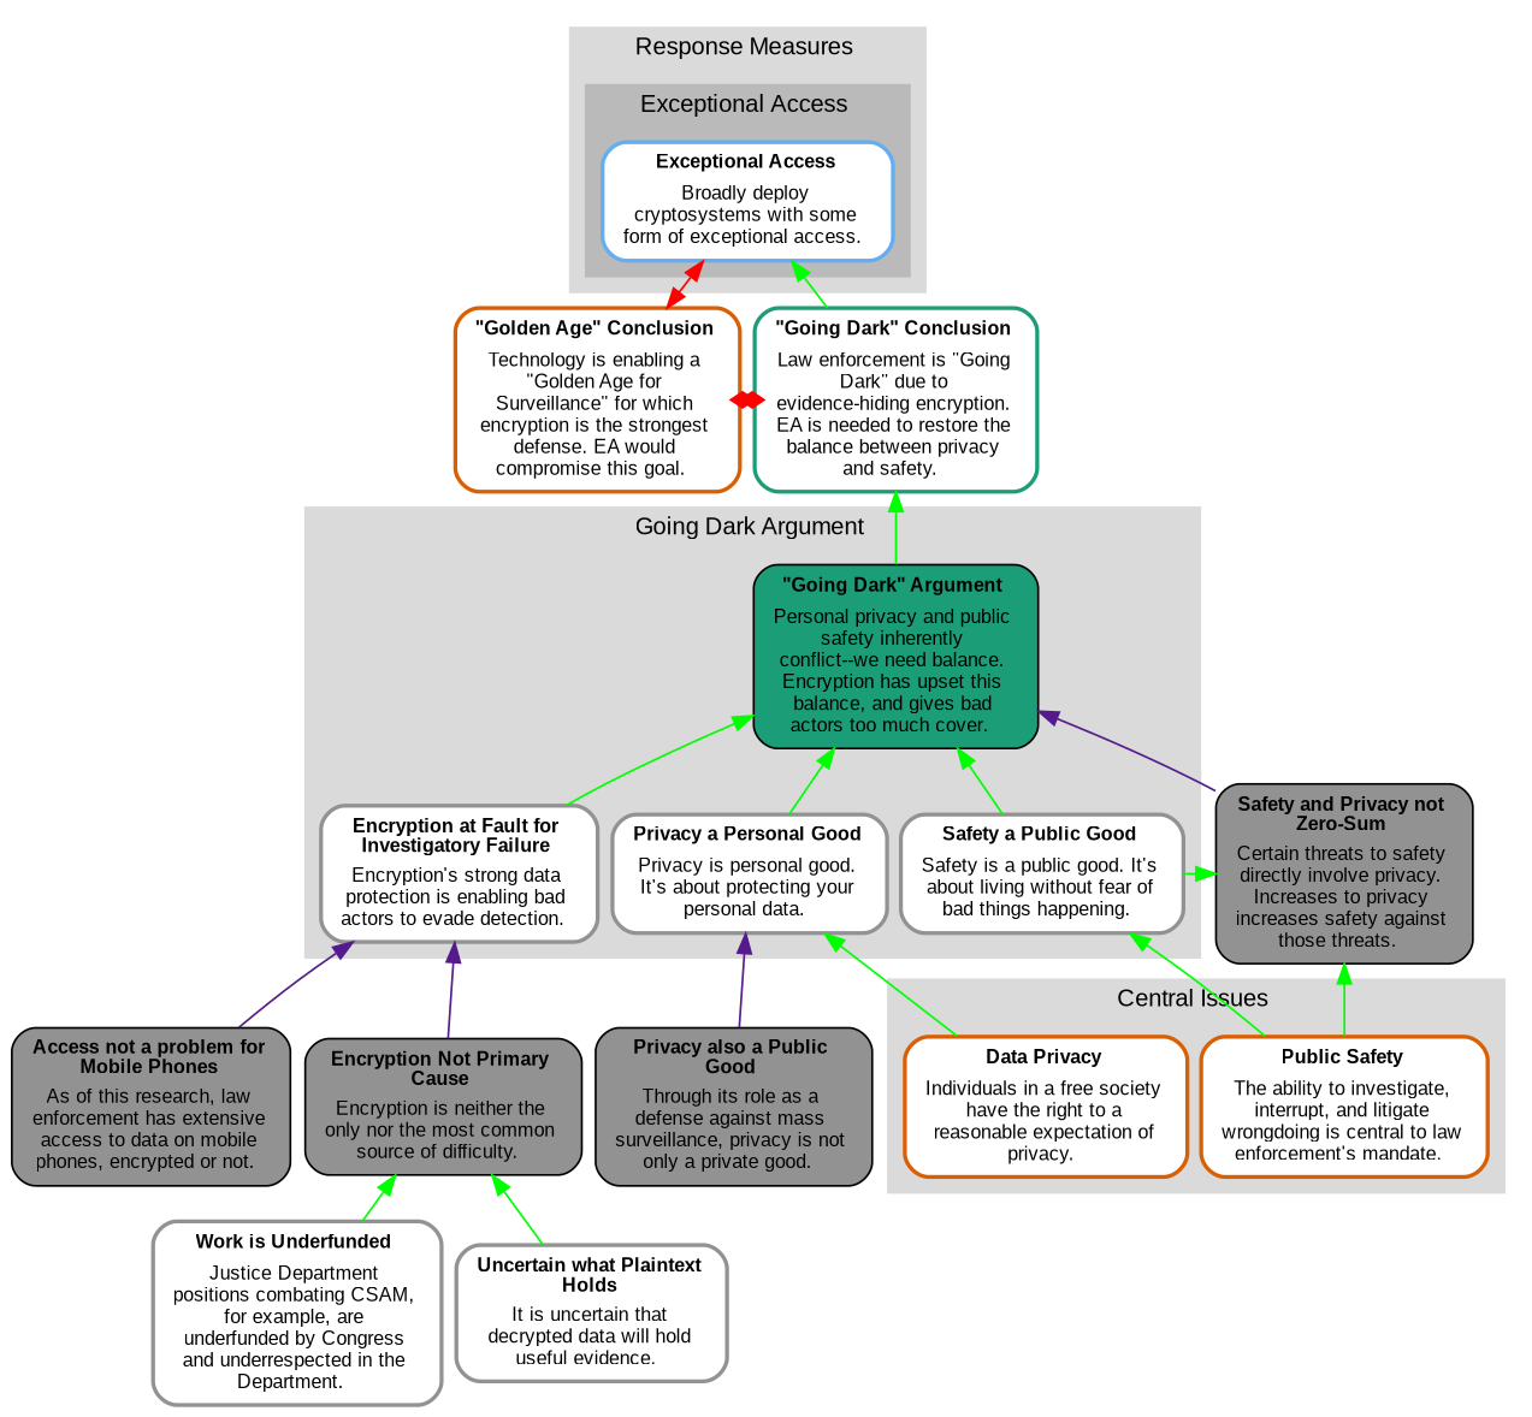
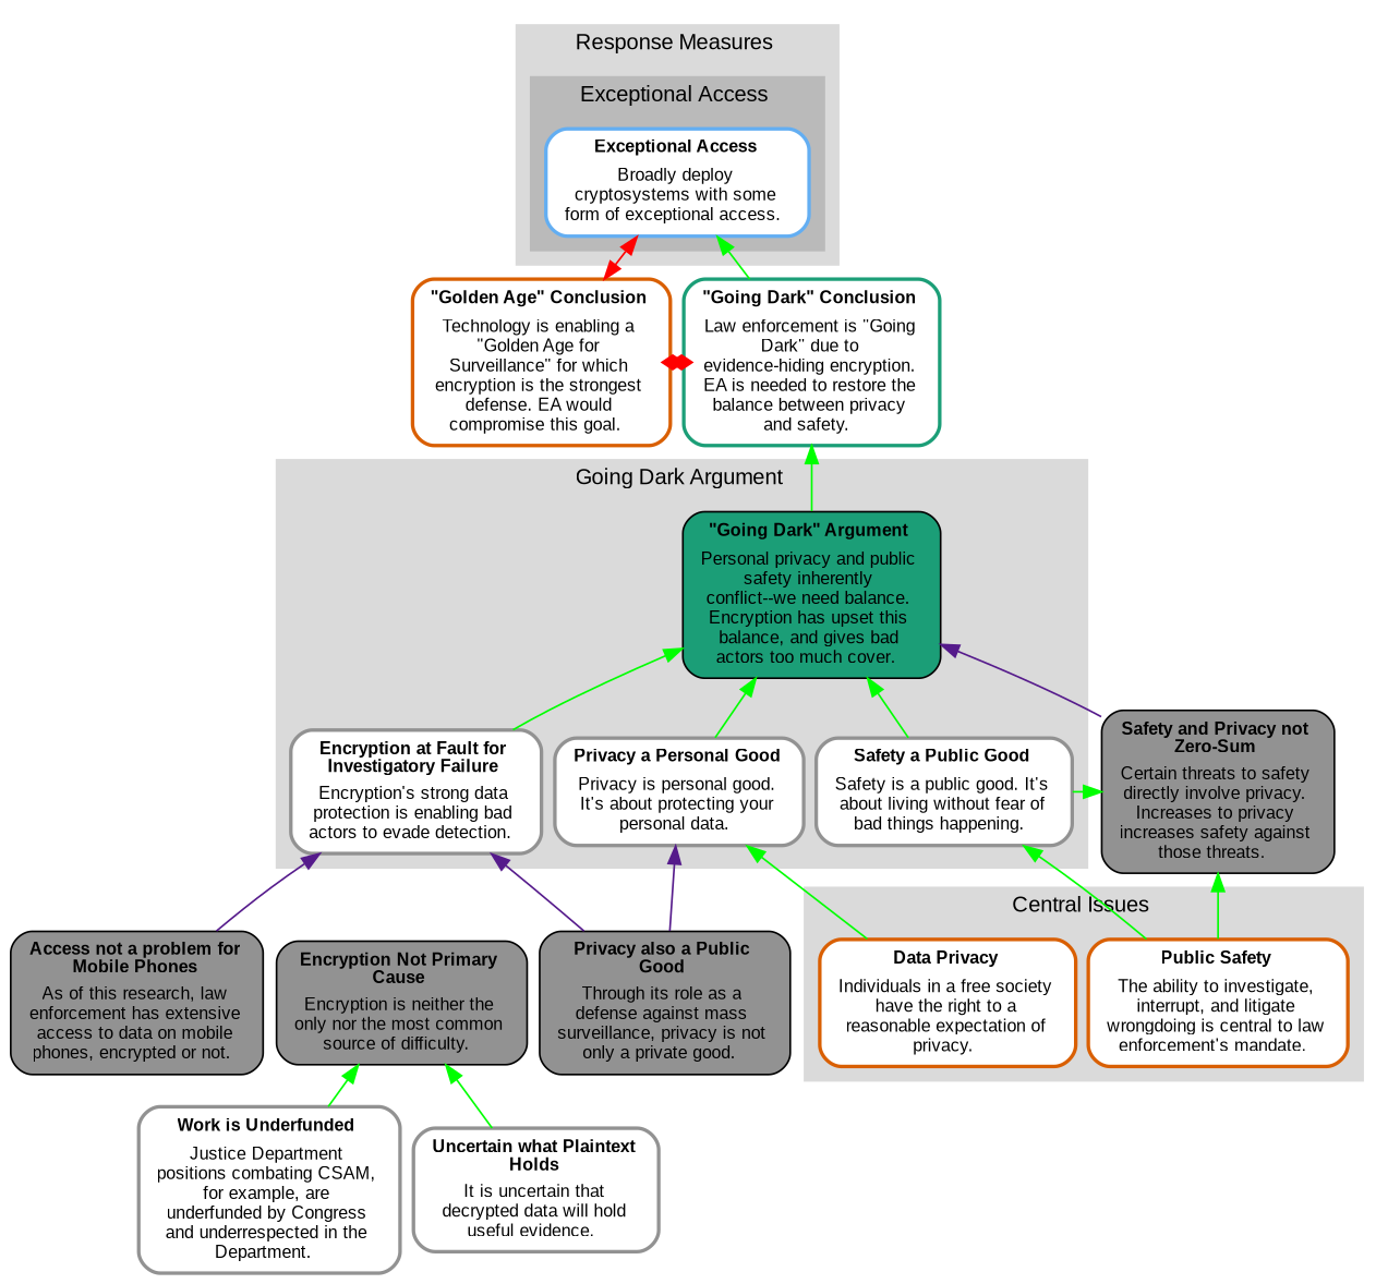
  digraph {
    concentrate=false
    nodesep=0.1
    rankdir=BT
    ranksep=0.25
    node [fillcolor=white fontcolor="#000000" margin="0.11,0.055" shape=box style="filled,rounded,bold" type="statement-map-node" labelfontcolor=white]
    edge [arrowsize=1 color="#00ff00" penwidth=1 type=support]
    n1 [fillcolor="#929292" label=<<TABLE WIDTH="0" ALIGN="CENTER" BORDER="0" CELLSPACING="0"><TR><TD WIDTH="0" ALIGN="TEXT" BALIGN="CENTER"><FONT FACE="arial" POINT-SIZE="10" COLOR="#000000"><B>Access&#x20;not&#x20;a&#x20;problem&#x20;for&#x20;<BR/>Mobile&#x20;Phones&#x20;</B></FONT></TD></TR><TR><TD ALIGN="TEXT" WIDTH="0" BALIGN="CENTER"><FONT FACE="arial" POINT-SIZE="10" COLOR="#000000">As&#x20;of&#x20;this&#x20;research&#x2C;&#x20;law&#x20;<BR/>enforcement&#x20;has&#x20;extensive&#x20;<BR/>access&#x20;to&#x20;data&#x20;on&#x20;mobile&#x20;<BR/>phones&#x2C;&#x20;encrypted&#x20;or&#x20;not.&#x20;&#x20;</FONT></TD></TR></TABLE>> style="filled,rounded" type="argument-map-node" labelfontcolor=""]
    n2 [color="#1b9e77" label=<<TABLE WIDTH="0" ALIGN="CENTER" BORDER="0" CELLSPACING="0"><TR><TD WIDTH="0" ALIGN="TEXT" BALIGN="CENTER"><FONT FACE="arial" POINT-SIZE="10" COLOR="#000000"><B>&#x22;Going&#x20;Dark&#x22;&#x20;Conclusion&#x20;</B></FONT></TD></TR><TR><TD ALIGN="TEXT" WIDTH="0" BALIGN="CENTER"><FONT FACE="arial" POINT-SIZE="10" COLOR="#000000">Law&#x20;enforcement&#x20;is&#x20;&#x22;Going&#x20;<BR/>Dark&#x22;&#x20;due&#x20;to&#x20;<BR/>evidence-hiding&#x20;encryption.&#x20;<BR/>EA&#x20;is&#x20;needed&#x20;to&#x20;restore&#x20;the&#x20;<BR/>balance&#x20;between&#x20;privacy&#x20;<BR/>and&#x20;safety.&#x20;&#x20;</FONT></TD></TR></TABLE>>]
    n3 [color="#d95f02" label=<<TABLE WIDTH="0" ALIGN="CENTER" BORDER="0" CELLSPACING="0"><TR><TD WIDTH="0" ALIGN="TEXT" BALIGN="CENTER"><FONT FACE="arial" POINT-SIZE="10" COLOR="#000000"><B>&#x22;Golden&#x20;Age&#x22;&#x20;Conclusion&#x20;</B></FONT></TD></TR><TR><TD ALIGN="TEXT" WIDTH="0" BALIGN="CENTER"><FONT FACE="arial" POINT-SIZE="10" COLOR="#000000">Technology&#x20;is&#x20;enabling&#x20;a&#x20;<BR/>&#x22;Golden&#x20;Age&#x20;for&#x20;<BR/>Surveillance&#x22;&#x20;for&#x20;which&#x20;<BR/>encryption&#x20;is&#x20;the&#x20;strongest&#x20;<BR/>defense.&#x20;EA&#x20;would&#x20;<BR/>compromise&#x20;this&#x20;goal.&#x20;&#x20;</FONT></TD></TR></TABLE>>]
    n4 [color="#d95f02" label=<<TABLE WIDTH="0" ALIGN="CENTER" BORDER="0" CELLSPACING="0"><TR><TD WIDTH="0" ALIGN="TEXT" BALIGN="CENTER"><FONT FACE="arial" POINT-SIZE="10" COLOR="#000000"><B>Public&#x20;Safety&#x20;</B></FONT></TD></TR><TR><TD ALIGN="TEXT" WIDTH="0" BALIGN="CENTER"><FONT FACE="arial" POINT-SIZE="10" COLOR="#000000">The&#x20;ability&#x20;to&#x20;investigate&#x2C;&#x20;<BR/>interrupt&#x2C;&#x20;and&#x20;litigate&#x20;<BR/>wrongdoing&#x20;is&#x20;central&#x20;to&#x20;law&#x20;<BR/>enforcement&#x27;s&#x20;mandate.&#x20;&#x20;</FONT></TD></TR></TABLE>>]
    n5 [color="#d95f02" label=<<TABLE WIDTH="0" ALIGN="CENTER" BORDER="0" CELLSPACING="0"><TR><TD WIDTH="0" ALIGN="TEXT" BALIGN="CENTER"><FONT FACE="arial" POINT-SIZE="10" COLOR="#000000"><B>Data&#x20;Privacy&#x20;</B></FONT></TD></TR><TR><TD ALIGN="TEXT" WIDTH="0" BALIGN="CENTER"><FONT FACE="arial" POINT-SIZE="10" COLOR="#000000">Individuals&#x20;in&#x20;a&#x20;free&#x20;society&#x20;<BR/>have&#x20;the&#x20;right&#x20;to&#x20;a&#x20;<BR/>reasonable&#x20;expectation&#x20;of&#x20;<BR/>privacy.&#x20;&#x20;</FONT></TD></TR></TABLE>>]
    n6 [color="#929292" label=<<TABLE WIDTH="0" ALIGN="CENTER" BORDER="0" CELLSPACING="0"><TR><TD WIDTH="0" ALIGN="TEXT" BALIGN="CENTER"><FONT FACE="arial" POINT-SIZE="10" COLOR="#000000"><B>Privacy&#x20;a&#x20;Personal&#x20;Good&#x20;</B></FONT></TD></TR><TR><TD ALIGN="TEXT" WIDTH="0" BALIGN="CENTER"><FONT FACE="arial" POINT-SIZE="10" COLOR="#000000">Privacy&#x20;is&#x20;personal&#x20;good.&#x20;<BR/>It&#x27;s&#x20;about&#x20;protecting&#x20;your&#x20;<BR/>personal&#x20;data.&#x20;&#x20;</FONT></TD></TR></TABLE>>]
    n7 [color="#929292" label=<<TABLE WIDTH="0" ALIGN="CENTER" BORDER="0" CELLSPACING="0"><TR><TD WIDTH="0" ALIGN="TEXT" BALIGN="CENTER"><FONT FACE="arial" POINT-SIZE="10" COLOR="#000000"><B>Safety&#x20;a&#x20;Public&#x20;Good&#x20;</B></FONT></TD></TR><TR><TD ALIGN="TEXT" WIDTH="0" BALIGN="CENTER"><FONT FACE="arial" POINT-SIZE="10" COLOR="#000000">Safety&#x20;is&#x20;a&#x20;public&#x20;good.&#x20;It&#x27;s&#x20;<BR/>about&#x20;living&#x20;without&#x20;fear&#x20;of&#x20;<BR/>bad&#x20;things&#x20;happening.&#x20;&#x20;</FONT></TD></TR></TABLE>>]
    n8 [color="#929292" label=<<TABLE WIDTH="0" ALIGN="CENTER" BORDER="0" CELLSPACING="0"><TR><TD WIDTH="0" ALIGN="TEXT" BALIGN="CENTER"><FONT FACE="arial" POINT-SIZE="10" COLOR="#000000"><B>Encryption&#x20;at&#x20;Fault&#x20;for&#x20;<BR/>Investigatory&#x20;Failure&#x20;</B></FONT></TD></TR><TR><TD ALIGN="TEXT" WIDTH="0" BALIGN="CENTER"><FONT FACE="arial" POINT-SIZE="10" COLOR="#000000">Encryption&#x27;s&#x20;strong&#x20;data&#x20;<BR/>protection&#x20;is&#x20;enabling&#x20;bad&#x20;<BR/>actors&#x20;to&#x20;evade&#x20;detection.&#x20;&#x20;</FONT></TD></TR></TABLE>>]
    n9 [fillcolor="#1b9e77" label=<<TABLE WIDTH="0" ALIGN="CENTER" BORDER="0" CELLSPACING="0"><TR><TD WIDTH="0" ALIGN="TEXT" BALIGN="CENTER"><FONT FACE="arial" POINT-SIZE="10" COLOR="#000000"><B>&#x22;Going&#x20;Dark&#x22;&#x20;Argument&#x20;</B></FONT></TD></TR><TR><TD ALIGN="TEXT" WIDTH="0" BALIGN="CENTER"><FONT FACE="arial" POINT-SIZE="10" COLOR="#000000">Personal&#x20;privacy&#x20;and&#x20;public&#x20;<BR/>safety&#x20;inherently&#x20;<BR/>conflict--we&#x20;need&#x20;balance.&#x20;<BR/>Encryption&#x20;has&#x20;upset&#x20;this&#x20;<BR/>balance&#x2C;&#x20;and&#x20;gives&#x20;bad&#x20;<BR/>actors&#x20;too&#x20;much&#x20;cover.&#x20;&#x20;</FONT></TD></TR></TABLE>> style="filled,rounded" type="argument-map-node" labelfontcolor=""]
    n10 [color="#63AEF2" label=<<TABLE WIDTH="0" ALIGN="CENTER" BORDER="0" CELLSPACING="0"><TR><TD WIDTH="0" ALIGN="TEXT" BALIGN="CENTER"><FONT FACE="arial" POINT-SIZE="10" COLOR="#000000"><B>Exceptional&#x20;Access&#x20;</B></FONT></TD></TR><TR><TD ALIGN="TEXT" WIDTH="0" BALIGN="CENTER"><FONT FACE="arial" POINT-SIZE="10" COLOR="#000000">Broadly&#x20;deploy&#x20;<BR/>cryptosystems&#x20;with&#x20;some&#x20;<BR/>form&#x20;of&#x20;exceptional&#x20;access.&#x20;&#x20;</FONT></TD></TR></TABLE>>]
    n11 [fillcolor="#929292" label=<<TABLE WIDTH="0" ALIGN="CENTER" BORDER="0" CELLSPACING="0"><TR><TD WIDTH="0" ALIGN="TEXT" BALIGN="CENTER"><FONT FACE="arial" POINT-SIZE="10" COLOR="#000000"><B>Safety&#x20;and&#x20;Privacy&#x20;not&#x20;<BR/>Zero-Sum&#x20;</B></FONT></TD></TR><TR><TD ALIGN="TEXT" WIDTH="0" BALIGN="CENTER"><FONT FACE="arial" POINT-SIZE="10" COLOR="#000000">Certain&#x20;threats&#x20;to&#x20;safety&#x20;<BR/>directly&#x20;involve&#x20;privacy.&#x20;<BR/>Increases&#x20;to&#x20;privacy&#x20;<BR/>increases&#x20;safety&#x20;against&#x20;<BR/>those&#x20;threats.&#x20;&#x20;</FONT></TD></TR></TABLE>> style="filled,rounded" type="argument-map-node" labelfontcolor=""]
    n12 [color="#929292" label=<<TABLE WIDTH="0" ALIGN="CENTER" BORDER="0" CELLSPACING="0"><TR><TD WIDTH="0" ALIGN="TEXT" BALIGN="CENTER"><FONT FACE="arial" POINT-SIZE="10" COLOR="#000000"><B>Work&#x20;is&#x20;Underfunded&#x20;</B></FONT></TD></TR><TR><TD ALIGN="TEXT" WIDTH="0" BALIGN="CENTER"><FONT FACE="arial" POINT-SIZE="10" COLOR="#000000">Justice&#x20;Department&#x20;<BR/>positions&#x20;combating&#x20;CSAM&#x2C;&#x20;<BR/>for&#x20;example&#x2C;&#x20;are&#x20;<BR/>underfunded&#x20;by&#x20;Congress&#x20;<BR/>and&#x20;underrespected&#x20;in&#x20;the&#x20;<BR/>Department.&#x20;&#x20;</FONT></TD></TR></TABLE>>]
    n13 [fillcolor="#929292" label=<<TABLE WIDTH="0" ALIGN="CENTER" BORDER="0" CELLSPACING="0"><TR><TD WIDTH="0" ALIGN="TEXT" BALIGN="CENTER"><FONT FACE="arial" POINT-SIZE="10" COLOR="#000000"><B>Encryption&#x20;Not&#x20;Primary&#x20;<BR/>Cause&#x20;</B></FONT></TD></TR><TR><TD ALIGN="TEXT" WIDTH="0" BALIGN="CENTER"><FONT FACE="arial" POINT-SIZE="10" COLOR="#000000">Encryption&#x20;is&#x20;neither&#x20;the&#x20;<BR/>only&#x20;nor&#x20;the&#x20;most&#x20;common&#x20;<BR/>source&#x20;of&#x20;difficulty.&#x20;&#x20;</FONT></TD></TR></TABLE>> style="filled,rounded" type="argument-map-node" labelfontcolor=""]
    n14 [color="#929292" label=<<TABLE WIDTH="0" ALIGN="CENTER" BORDER="0" CELLSPACING="0"><TR><TD WIDTH="0" ALIGN="TEXT" BALIGN="CENTER"><FONT FACE="arial" POINT-SIZE="10" COLOR="#000000"><B>Uncertain&#x20;what&#x20;Plaintext&#x20;<BR/>Holds&#x20;</B></FONT></TD></TR><TR><TD ALIGN="TEXT" WIDTH="0" BALIGN="CENTER"><FONT FACE="arial" POINT-SIZE="10" COLOR="#000000">It&#x20;is&#x20;uncertain&#x20;that&#x20;<BR/>decrypted&#x20;data&#x20;will&#x20;hold&#x20;<BR/>useful&#x20;evidence.&#x20;&#x20;</FONT></TD></TR></TABLE>>]
    n15 [fillcolor="#929292" label=<<TABLE WIDTH="0" ALIGN="CENTER" BORDER="0" CELLSPACING="0"><TR><TD WIDTH="0" ALIGN="TEXT" BALIGN="CENTER"><FONT FACE="arial" POINT-SIZE="10" COLOR="#000000"><B>Privacy&#x20;also&#x20;a&#x20;Public&#x20;<BR/>Good&#x20;</B></FONT></TD></TR><TR><TD ALIGN="TEXT" WIDTH="0" BALIGN="CENTER"><FONT FACE="arial" POINT-SIZE="10" COLOR="#000000">Through&#x20;its&#x20;role&#x20;as&#x20;a&#x20;<BR/>defense&#x20;against&#x20;mass&#x20;<BR/>surveillance&#x2C;&#x20;privacy&#x20;is&#x20;not&#x20;<BR/>only&#x20;a&#x20;private&#x20;good.&#x20;&#x20;</FONT></TD></TR></TABLE>> style="filled,rounded" type="argument-map-node" labelfontcolor=""]
    subgraph sub_1 {
      rank=same
      n1
    }
    subgraph sub_2 {
      rank=same
      n2
      n3
    }
    subgraph cluster_3 {
      color="#DADADA"
      label=<<FONT FACE="arial" POINT-SIZE="12" COLOR="#000000">Central&#x20;Issues&#x20;</FONT>>
      labelloc=b
      style=filled
      n4
      n5
    }
    subgraph cluster_4 {
      color="#DADADA"
      label=<<FONT FACE="arial" POINT-SIZE="12" COLOR="#000000">Going&#x20;Dark&#x20;Argument&#x20;</FONT>>
      labelloc=b
      style=filled
      n6
      n7
      n8
      n9
    }
    subgraph cluster_5 {
      color="#DADADA"
      label=<<FONT FACE="arial" POINT-SIZE="12" COLOR="#000000">Response&#x20;Measures&#x20;</FONT>>
      labelloc=b
      style=filled
      subgraph cluster_6 {
        color="#BABABA"
        label=<<FONT FACE="arial" POINT-SIZE="12" COLOR="#000000">Exceptional&#x20;Access&#x20;</FONT>>
        labelloc=b
        style=filled
        n10
      }
    }
    n1 -> n8 [color="#551A8B" type=undercut]
    n2 -> n10 [type=entails]
    n3 -> n2 [arrowhead=diamond arrowtail=diamond color="#ff0000" dir=both type=contradictory]
    n3 -> n10 [color="#ff0000" dir=both type=contrary]
    n4 -> n7 [type=entails]
    n4 -> n11
    n5 -> n6 [type=entails]
    n6 -> n9
    n7 -> n9
    n7 -> n11
    n8 -> n9
    n9 -> n2
    n11 -> n9 [color="#551A8B" type=undercut]
    n12 -> n13
-   n13 -> n8 [color="#551A8B" type=undercut]
+   n15 -> n8 [color="#551A8B" type=undercut]
    n14 -> n13
    n15 -> n6 [color="#551A8B" type=undercut]
  }
